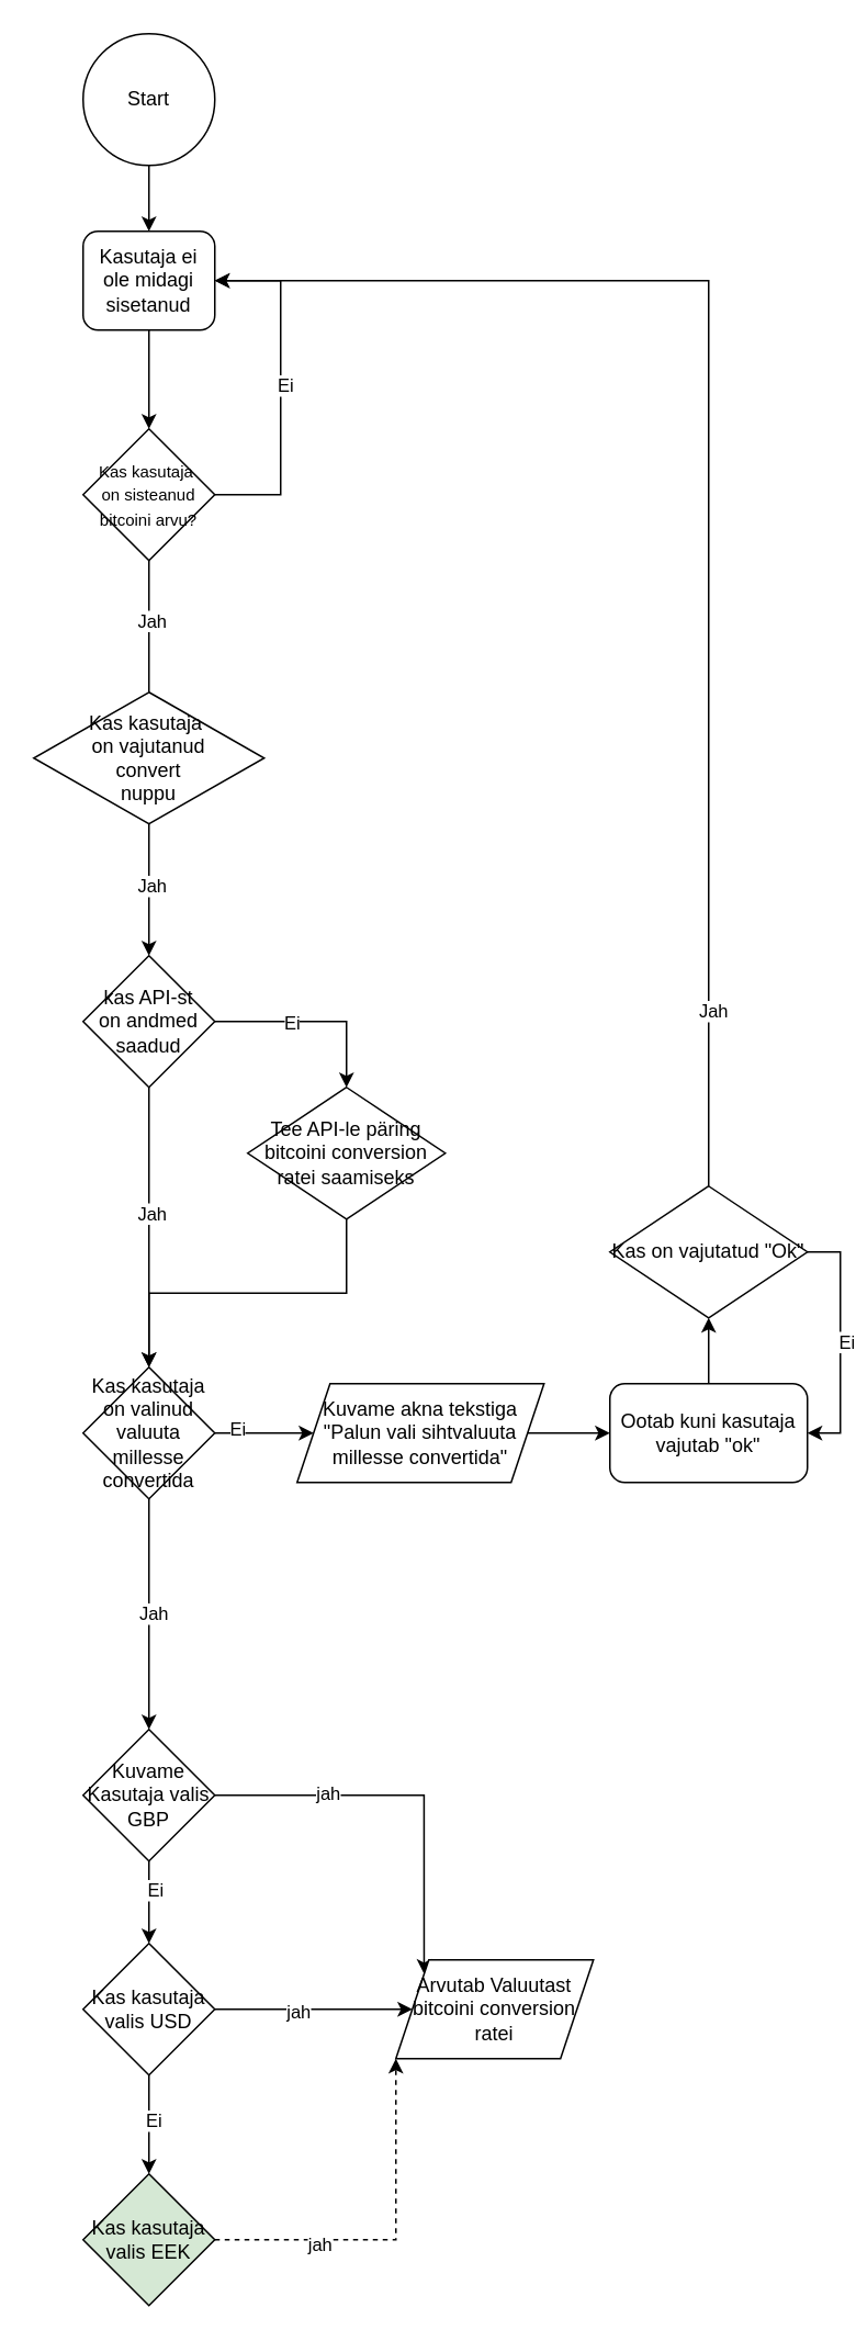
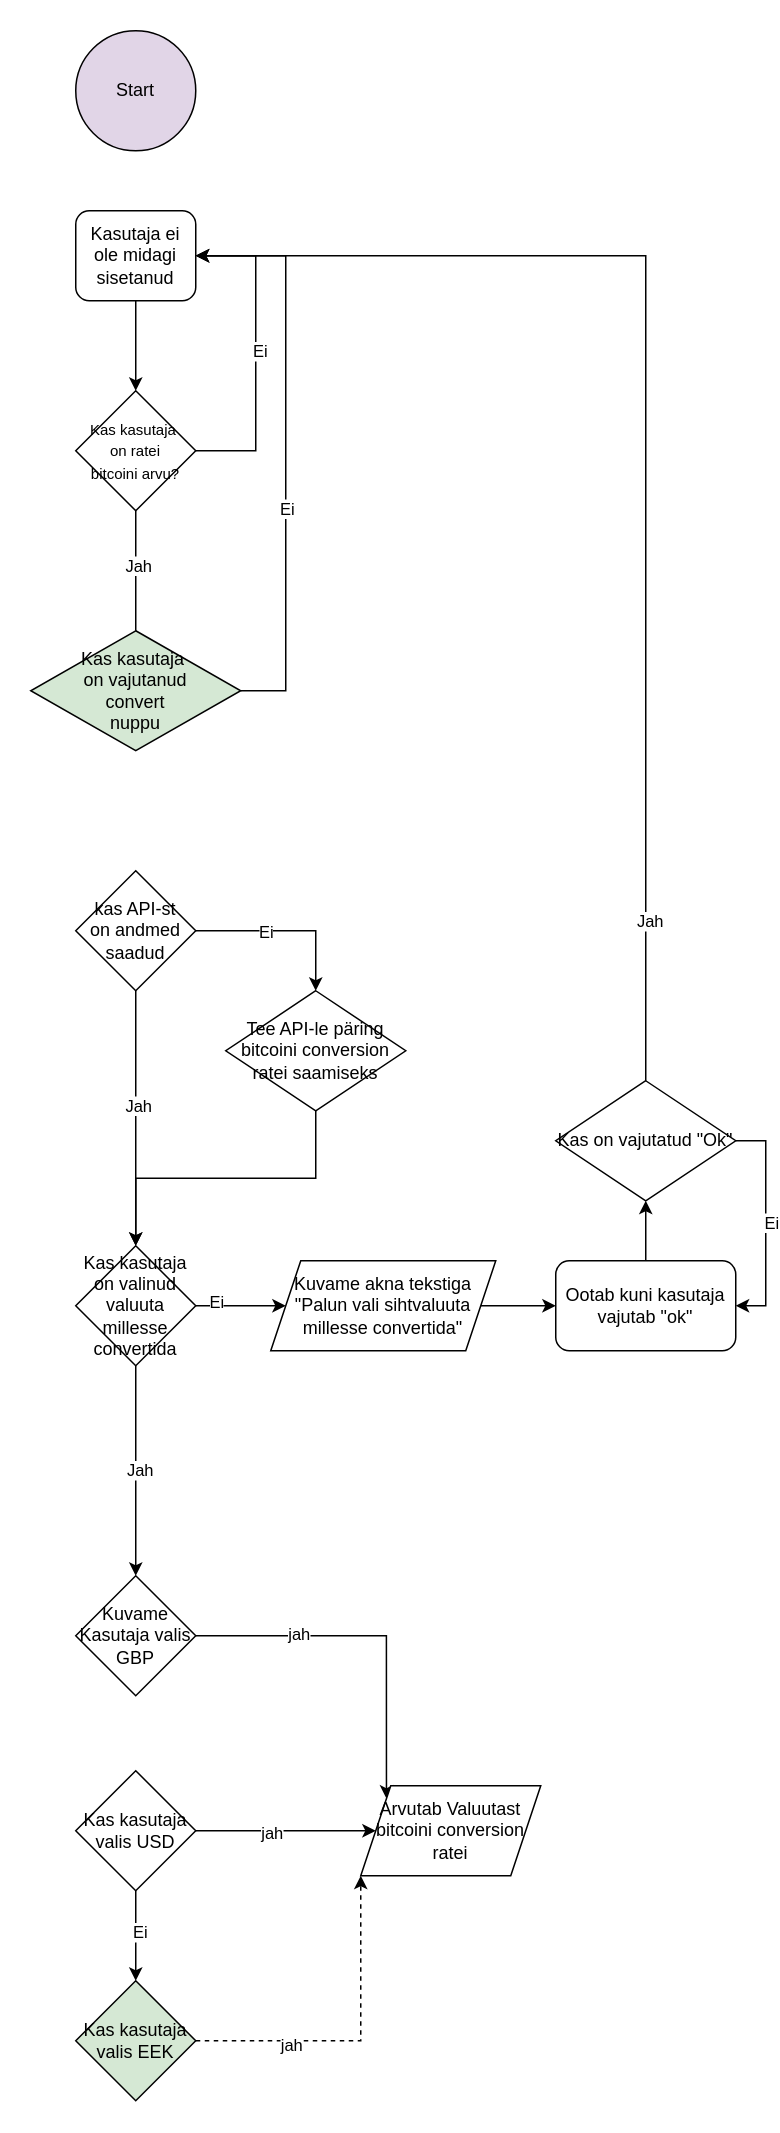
  <mxCell id="0" />
  <mxCell id="1" parent="0" />
- <mxCell id="2" value="Start" style="ellipse;whiteSpace=wrap;html=1;" vertex="1" parent="1"><mxGeometry x="50" y="20" width="80" height="80" as="geometry" /></mxCell>
+ <mxCell id="2" value="Start" style="ellipse;whiteSpace=wrap;html=1;fillColor=#e1d5e7;" vertex="1" parent="1"><mxGeometry x="50" y="20" width="80" height="80" as="geometry" /></mxCell>
  <mxCell id="3" value="Kasutaja ei ole midagi sisetanud" style="rounded=1;whiteSpace=wrap;html=1;" vertex="1" parent="1"><mxGeometry x="50" y="140" width="80" height="60" as="geometry" /></mxCell>
  <mxCell id="4" style="edgeStyle=orthogonalEdgeStyle;rounded=0;orthogonalLoop=1;jettySize=auto;html=1;exitX=1;exitY=0.5;exitDx=0;exitDy=0;entryX=1;entryY=0.5;entryDx=0;entryDy=0;" edge="1" parent="1" source="6" target="3"><mxGeometry relative="1" as="geometry"><Array as="points"><mxPoint x="170" y="300" /><mxPoint x="170" y="170" /></Array></mxGeometry></mxCell>
  <mxCell id="5" value="Ei" style="edgeLabel;html=1;align=center;verticalAlign=middle;resizable=0;points=[];" vertex="1" connectable="0" parent="4"><mxGeometry x="0.021" y="-2" relative="1" as="geometry"><mxPoint as="offset" /></mxGeometry></mxCell>
- <mxCell id="6" value="&lt;font style=&quot;font-size: 10px;&quot;&gt;Kas kasutaja&amp;nbsp;&lt;/font&gt;&lt;div&gt;&lt;font style=&quot;font-size: 10px;&quot;&gt;on sisteanud&lt;/font&gt;&lt;/div&gt;&lt;div&gt;&lt;font style=&quot;font-size: 10px;&quot;&gt;bitcoini arvu?&lt;/font&gt;&lt;/div&gt;" style="rhombus;whiteSpace=wrap;html=1;" vertex="1" parent="1"><mxGeometry x="50" y="260" width="80" height="80" as="geometry" /></mxCell>
- <mxCell id="7" value="" style="endArrow=classic;html=1;rounded=0;exitX=0.5;exitY=1;exitDx=0;exitDy=0;entryX=0.5;entryY=0;entryDx=0;entryDy=0;" edge="1" parent="1" source="2" target="3"><mxGeometry width="50" height="50" relative="1" as="geometry"><mxPoint x="150" y="220" as="sourcePoint" /><mxPoint x="200" y="170" as="targetPoint" /></mxGeometry></mxCell>
+ <mxCell id="6" value="&lt;font style=&quot;font-size: 10px;&quot;&gt;Kas kasutaja&amp;nbsp;&lt;/font&gt;&lt;div&gt;&lt;font style=&quot;font-size: 10px;&quot;&gt;on ratei&lt;/font&gt;&lt;/div&gt;&lt;div&gt;&lt;font style=&quot;font-size: 10px;&quot;&gt;bitcoini arvu?&lt;/font&gt;&lt;/div&gt;" style="rhombus;whiteSpace=wrap;html=1;" vertex="1" parent="1"><mxGeometry x="50" y="260" width="80" height="80" as="geometry" /></mxCell>
  <mxCell id="8" value="" style="endArrow=classic;html=1;rounded=0;exitX=0.5;exitY=1;exitDx=0;exitDy=0;entryX=0.5;entryY=0;entryDx=0;entryDy=0;" edge="1" parent="1" source="3" target="6"><mxGeometry width="50" height="50" relative="1" as="geometry"><mxPoint x="150" y="240" as="sourcePoint" /><mxPoint x="200" y="190" as="targetPoint" /></mxGeometry></mxCell>
- <mxCell id="11" value="Kas kasutaja&amp;nbsp;&lt;div&gt;on vajutanud&lt;/div&gt;&lt;div&gt;convert&lt;/div&gt;&lt;div&gt;nuppu&lt;/div&gt;" style="rhombus;whiteSpace=wrap;html=1;" vertex="1" parent="1"><mxGeometry x="20" y="420" width="140" height="80" as="geometry" /></mxCell>
+ <mxCell id="9" style="edgeStyle=orthogonalEdgeStyle;rounded=0;orthogonalLoop=1;jettySize=auto;html=1;exitX=1;exitY=0.5;exitDx=0;exitDy=0;entryX=1;entryY=0.5;entryDx=0;entryDy=0;" edge="1" parent="1" source="11" target="3"><mxGeometry relative="1" as="geometry"><Array as="points"><mxPoint x="190" y="460" /><mxPoint x="190" y="170" /></Array></mxGeometry></mxCell>
+ <mxCell id="10" value="Ei" style="edgeLabel;html=1;align=center;verticalAlign=middle;resizable=0;points=[];" vertex="1" connectable="0" parent="9"><mxGeometry x="-0.202" relative="1" as="geometry"><mxPoint as="offset" /></mxGeometry></mxCell>
+ <mxCell id="11" value="Kas kasutaja&amp;nbsp;&lt;div&gt;on vajutanud&lt;/div&gt;&lt;div&gt;convert&lt;/div&gt;&lt;div&gt;nuppu&lt;/div&gt;" style="rhombus;whiteSpace=wrap;html=1;fillColor=#d5e8d4;" vertex="1" parent="1"><mxGeometry x="20" y="420" width="140" height="80" as="geometry" /></mxCell>
  <mxCell id="12" value="" style="endArrow=none;html=1;rounded=0;exitX=0.5;exitY=1;exitDx=0;exitDy=0;entryX=0.5;entryY=0;entryDx=0;entryDy=0;" edge="1" parent="1" source="6" target="11"><mxGeometry width="50" height="50" relative="1" as="geometry"><mxPoint x="100" y="370" as="sourcePoint" /><mxPoint x="150" y="320" as="targetPoint" /></mxGeometry></mxCell>
  <mxCell id="13" value="Jah" style="edgeLabel;html=1;align=center;verticalAlign=middle;resizable=0;points=[];" vertex="1" connectable="0" parent="12"><mxGeometry x="-0.097" y="1" relative="1" as="geometry"><mxPoint as="offset" /></mxGeometry></mxCell>
  <mxCell id="14" value="kas API-st&lt;div&gt;on andmed&lt;/div&gt;&lt;div&gt;saadud&lt;/div&gt;" style="rhombus;whiteSpace=wrap;html=1;" vertex="1" parent="1"><mxGeometry x="50" y="580" width="80" height="80" as="geometry" /></mxCell>
- <mxCell id="15" value="" style="endArrow=classic;html=1;rounded=0;exitX=0.5;exitY=1;exitDx=0;exitDy=0;entryX=0.5;entryY=0;entryDx=0;entryDy=0;" edge="1" parent="1" source="11" target="14"><mxGeometry width="50" height="50" relative="1" as="geometry"><mxPoint x="150" y="500" as="sourcePoint" /><mxPoint x="200" y="450" as="targetPoint" /></mxGeometry></mxCell>
- <mxCell id="16" value="Jah" style="edgeLabel;html=1;align=center;verticalAlign=middle;resizable=0;points=[];" vertex="1" connectable="0" parent="15"><mxGeometry x="-0.082" y="1" relative="1" as="geometry"><mxPoint as="offset" /></mxGeometry></mxCell>
  <mxCell id="17" style="edgeStyle=orthogonalEdgeStyle;rounded=0;orthogonalLoop=1;jettySize=auto;html=1;exitX=0.5;exitY=1;exitDx=0;exitDy=0;entryX=0.5;entryY=0;entryDx=0;entryDy=0;" edge="1" parent="1" source="18" target="25"><mxGeometry relative="1" as="geometry" /></mxCell>
  <mxCell id="18" value="Tee API-le päring&lt;div&gt;bitcoini conversion ratei&amp;nbsp;&lt;span style=&quot;background-color: transparent; color: light-dark(rgb(0, 0, 0), rgb(255, 255, 255));&quot;&gt;saamiseks&lt;/span&gt;&lt;/div&gt;" style="rhombus;whiteSpace=wrap;html=1;" vertex="1" parent="1"><mxGeometry x="150" y="660" width="120" height="80" as="geometry" /></mxCell>
  <mxCell id="19" value="" style="endArrow=classic;html=1;rounded=0;exitX=1;exitY=0.5;exitDx=0;exitDy=0;entryX=0.5;entryY=0;entryDx=0;entryDy=0;" edge="1" parent="1" source="14" target="18"><mxGeometry width="50" height="50" relative="1" as="geometry"><mxPoint x="200" y="520" as="sourcePoint" /><mxPoint x="250" y="470" as="targetPoint" /><Array as="points"><mxPoint x="210" y="620" /></Array></mxGeometry></mxCell>
  <mxCell id="20" value="Ei" style="edgeLabel;html=1;align=center;verticalAlign=middle;resizable=0;points=[];" vertex="1" connectable="0" parent="19"><mxGeometry x="-0.235" relative="1" as="geometry"><mxPoint as="offset" /></mxGeometry></mxCell>
  <mxCell id="21" style="edgeStyle=orthogonalEdgeStyle;rounded=0;orthogonalLoop=1;jettySize=auto;html=1;exitX=1;exitY=0.5;exitDx=0;exitDy=0;entryX=0;entryY=0.5;entryDx=0;entryDy=0;" edge="1" parent="1" source="25" target="29"><mxGeometry relative="1" as="geometry" /></mxCell>
  <mxCell id="22" value="Ei" style="edgeLabel;html=1;align=center;verticalAlign=middle;resizable=0;points=[];" vertex="1" connectable="0" parent="21"><mxGeometry x="-0.583" y="3" relative="1" as="geometry"><mxPoint as="offset" /></mxGeometry></mxCell>
  <mxCell id="23" style="edgeStyle=orthogonalEdgeStyle;rounded=0;orthogonalLoop=1;jettySize=auto;html=1;exitX=0.5;exitY=1;exitDx=0;exitDy=0;entryX=0.5;entryY=0;entryDx=0;entryDy=0;" edge="1" parent="1" source="25" target="41"><mxGeometry relative="1" as="geometry" /></mxCell>
  <mxCell id="24" value="Jah" style="edgeLabel;html=1;align=center;verticalAlign=middle;resizable=0;points=[];" vertex="1" connectable="0" parent="23"><mxGeometry x="-0.021" y="2" relative="1" as="geometry"><mxPoint as="offset" /></mxGeometry></mxCell>
  <mxCell id="25" value="Kas kasutaja&lt;div&gt;on valinud&lt;/div&gt;&lt;div&gt;valuuta millesse&lt;/div&gt;&lt;div&gt;convertida&lt;/div&gt;" style="rhombus;whiteSpace=wrap;html=1;" vertex="1" parent="1"><mxGeometry x="50" y="830" width="80" height="80" as="geometry" /></mxCell>
  <mxCell id="26" value="" style="endArrow=classic;html=1;rounded=0;exitX=0.5;exitY=1;exitDx=0;exitDy=0;entryX=0.5;entryY=0;entryDx=0;entryDy=0;" edge="1" parent="1" source="14" target="25"><mxGeometry width="50" height="50" relative="1" as="geometry"><mxPoint x="140" y="630" as="sourcePoint" /><mxPoint x="190" y="580" as="targetPoint" /></mxGeometry></mxCell>
  <mxCell id="27" value="Jah" style="edgeLabel;html=1;align=center;verticalAlign=middle;resizable=0;points=[];" vertex="1" connectable="0" parent="26"><mxGeometry x="-0.107" y="1" relative="1" as="geometry"><mxPoint as="offset" /></mxGeometry></mxCell>
  <mxCell id="28" style="edgeStyle=orthogonalEdgeStyle;rounded=0;orthogonalLoop=1;jettySize=auto;html=1;exitX=1;exitY=0.5;exitDx=0;exitDy=0;entryX=0;entryY=0.5;entryDx=0;entryDy=0;" edge="1" parent="1" source="29" target="31"><mxGeometry relative="1" as="geometry" /></mxCell>
  <mxCell id="29" value="Kuvame akna tekstiga &quot;Palun vali sihtvaluuta millesse convertida&quot;" style="shape=parallelogram;perimeter=parallelogramPerimeter;whiteSpace=wrap;html=1;fixedSize=1;" vertex="1" parent="1"><mxGeometry x="180" y="840" width="150" height="60" as="geometry" /></mxCell>
  <mxCell id="30" style="edgeStyle=orthogonalEdgeStyle;rounded=0;orthogonalLoop=1;jettySize=auto;html=1;exitX=0.5;exitY=0;exitDx=0;exitDy=0;entryX=0.5;entryY=1;entryDx=0;entryDy=0;" edge="1" parent="1" source="31" target="36"><mxGeometry relative="1" as="geometry" /></mxCell>
  <mxCell id="31" value="Ootab kuni kasutaja vajutab &quot;ok&quot;" style="rounded=1;whiteSpace=wrap;html=1;" vertex="1" parent="1"><mxGeometry x="370" y="840" width="120" height="60" as="geometry" /></mxCell>
  <mxCell id="32" style="edgeStyle=orthogonalEdgeStyle;rounded=0;orthogonalLoop=1;jettySize=auto;html=1;exitX=1;exitY=0.5;exitDx=0;exitDy=0;entryX=1;entryY=0.5;entryDx=0;entryDy=0;" edge="1" parent="1" source="36" target="31"><mxGeometry relative="1" as="geometry" /></mxCell>
  <mxCell id="33" value="Ei" style="edgeLabel;html=1;align=center;verticalAlign=middle;resizable=0;points=[];" vertex="1" connectable="0" parent="32"><mxGeometry x="-0.009" y="3" relative="1" as="geometry"><mxPoint as="offset" /></mxGeometry></mxCell>
  <mxCell id="34" style="edgeStyle=orthogonalEdgeStyle;rounded=0;orthogonalLoop=1;jettySize=auto;html=1;exitX=0.5;exitY=0;exitDx=0;exitDy=0;entryX=1;entryY=0.5;entryDx=0;entryDy=0;" edge="1" parent="1" source="36" target="3"><mxGeometry relative="1" as="geometry" /></mxCell>
  <mxCell id="35" value="Jah" style="edgeLabel;html=1;align=center;verticalAlign=middle;resizable=0;points=[];" vertex="1" connectable="0" parent="34"><mxGeometry x="-0.749" y="-2" relative="1" as="geometry"><mxPoint as="offset" /></mxGeometry></mxCell>
  <mxCell id="36" value="Kas on vajutatud &quot;Ok&quot;" style="rhombus;whiteSpace=wrap;html=1;" vertex="1" parent="1"><mxGeometry x="370" y="720" width="120" height="80" as="geometry" /></mxCell>
- <mxCell id="37" style="edgeStyle=orthogonalEdgeStyle;rounded=0;orthogonalLoop=1;jettySize=auto;html=1;exitX=0.5;exitY=1;exitDx=0;exitDy=0;entryX=0.5;entryY=0;entryDx=0;entryDy=0;" edge="1" parent="1" source="41" target="46"><mxGeometry relative="1" as="geometry" /></mxCell>
- <mxCell id="38" value="Ei" style="edgeLabel;html=1;align=center;verticalAlign=middle;resizable=0;points=[];" vertex="1" connectable="0" parent="37"><mxGeometry x="-0.327" y="3" relative="1" as="geometry"><mxPoint as="offset" /></mxGeometry></mxCell>
  <mxCell id="39" style="edgeStyle=orthogonalEdgeStyle;rounded=0;orthogonalLoop=1;jettySize=auto;html=1;exitX=1;exitY=0.5;exitDx=0;exitDy=0;entryX=0;entryY=0;entryDx=0;entryDy=0;" edge="1" parent="1" source="41" target="50"><mxGeometry relative="1" as="geometry" /></mxCell>
  <mxCell id="40" value="jah" style="edgeLabel;html=1;align=center;verticalAlign=middle;resizable=0;points=[];" vertex="1" connectable="0" parent="39"><mxGeometry x="-0.42" y="2" relative="1" as="geometry"><mxPoint as="offset" /></mxGeometry></mxCell>
  <mxCell id="41" value="Kuvame Kasutaja valis GBP" style="rhombus;whiteSpace=wrap;html=1;" vertex="1" parent="1"><mxGeometry x="50" y="1050" width="80" height="80" as="geometry" /></mxCell>
  <mxCell id="42" style="edgeStyle=orthogonalEdgeStyle;rounded=0;orthogonalLoop=1;jettySize=auto;html=1;exitX=0.5;exitY=1;exitDx=0;exitDy=0;entryX=0.5;entryY=0;entryDx=0;entryDy=0;" edge="1" parent="1" source="46" target="49"><mxGeometry relative="1" as="geometry" /></mxCell>
  <mxCell id="43" value="Ei" style="edgeLabel;html=1;align=center;verticalAlign=middle;resizable=0;points=[];" vertex="1" connectable="0" parent="42"><mxGeometry x="-0.106" y="2" relative="1" as="geometry"><mxPoint as="offset" /></mxGeometry></mxCell>
  <mxCell id="44" style="edgeStyle=orthogonalEdgeStyle;rounded=0;orthogonalLoop=1;jettySize=auto;html=1;exitX=1;exitY=0.5;exitDx=0;exitDy=0;entryX=0;entryY=0.5;entryDx=0;entryDy=0;" edge="1" parent="1" source="46" target="50"><mxGeometry relative="1" as="geometry" /></mxCell>
  <mxCell id="45" value="jah" style="edgeLabel;html=1;align=center;verticalAlign=middle;resizable=0;points=[];" vertex="1" connectable="0" parent="44"><mxGeometry x="-0.167" y="-1" relative="1" as="geometry"><mxPoint as="offset" /></mxGeometry></mxCell>
  <mxCell id="46" value="Kas kasutaja valis USD" style="rhombus;whiteSpace=wrap;html=1;" vertex="1" parent="1"><mxGeometry x="50" y="1180" width="80" height="80" as="geometry" /></mxCell>
  <mxCell id="47" style="edgeStyle=orthogonalEdgeStyle;rounded=0;orthogonalLoop=1;jettySize=auto;html=1;exitX=1;exitY=0.5;exitDx=0;exitDy=0;entryX=0;entryY=1;entryDx=0;entryDy=0;dashed=1;" edge="1" parent="1" source="49" target="50"><mxGeometry relative="1" as="geometry" /></mxCell>
  <mxCell id="48" value="jah" style="edgeLabel;html=1;align=center;verticalAlign=middle;resizable=0;points=[];" vertex="1" connectable="0" parent="47"><mxGeometry x="-0.424" y="-2" relative="1" as="geometry"><mxPoint as="offset" /></mxGeometry></mxCell>
  <mxCell id="49" value="Kas kasutaja valis EEK" style="rhombus;whiteSpace=wrap;html=1;fillColor=#d5e8d4;" vertex="1" parent="1"><mxGeometry x="50" y="1320" width="80" height="80" as="geometry" /></mxCell>
  <mxCell id="50" value="Arvutab Valuutast bitcoini conversion ratei" style="shape=parallelogram;perimeter=parallelogramPerimeter;whiteSpace=wrap;html=1;fixedSize=1;" vertex="1" parent="1"><mxGeometry x="240" y="1190" width="120" height="60" as="geometry" /></mxCell>
